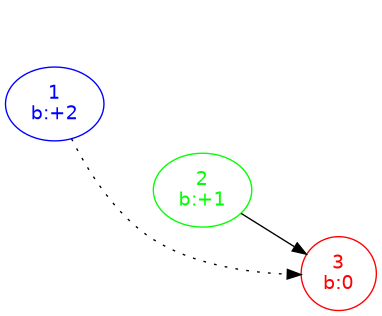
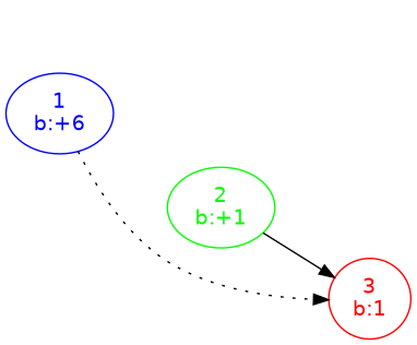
  digraph {
    fontname=Helvetica
    rankdir=LR
    node [fontname=Helvetica style=invis]
    edge [fontname=Helvetica style=invis]
    n1 [color=green fontcolor=green label="2\nb:+1" style=""]
    l1 [width=0.1]
    m1 [width=0.1]
-   n4 [color=red fontcolor=red label="3\nb:0" style=""]
+   n4 [color=red fontcolor=red label="3\nb:1" style=""]
    l2 [width=0.1]
    m2 [width=0.1]
-   n7 [color=blue fontcolor=blue label="1\nb:+2" style=""]
+   n7 [color=blue fontcolor=blue label="1\nb:+6" style=""]
    subgraph sub_1 {
      rank=same
      n1
      l1
      m1
    }
    subgraph sub_2 {
      rank=same
      n4
      l2
      m2
    }
    n1 -> n4 [style=solid]
    n1 -> l2
    n1 -> m2
    l1 -> m1
    m1 -> n1
    l2 -> m2
    m2 -> n4
    n7 -> l1
    n7 -> m1
    n7 -> n4 [style=dotted]
  }
